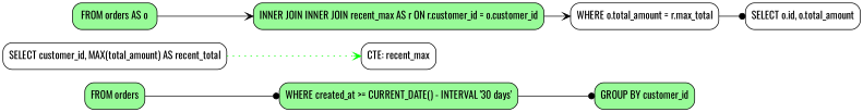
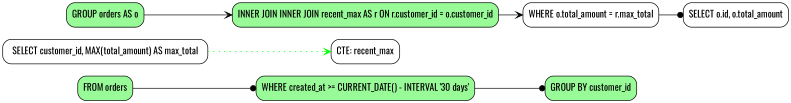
  digraph {
    fontname=Oswald
    rankdir=LR
    node [fillcolor=palegreen fontname=Oswald shape=box style="filled,rounded"]
    edge [arrowhead=dot color=black fontname=Oswald]
    n1 [label="FROM orders"]
    n2 [label="WHERE created_at >= CURRENT_DATE() - INTERVAL '30 days'"]
    n3 [label="GROUP BY customer_id"]
-   n4 [fillcolor=white label="SELECT customer_id, MAX(total_amount) AS recent_total"]
+   n4 [fillcolor=white label="SELECT customer_id, MAX(total_amount) AS max_total"]
    n5 [fillcolor=white label="CTE: recent_max"]
-   n6 [label="FROM orders AS o"]
+   n6 [label="GROUP orders AS o"]
    n7 [label="INNER JOIN INNER JOIN recent_max AS r ON r.customer_id = o.customer_id"]
    n8 [fillcolor=white label="WHERE o.total_amount = r.max_total"]
    n9 [fillcolor=white label="SELECT o.id, o.total_amount"]
    n1 -> n2
    n2 -> n3
    n4 -> n5 [arrowhead=vee color=green style=dotted]
    n6 -> n7 [arrowhead=vee]
    n7 -> n8 [arrowhead=vee]
    n8 -> n9
  }
